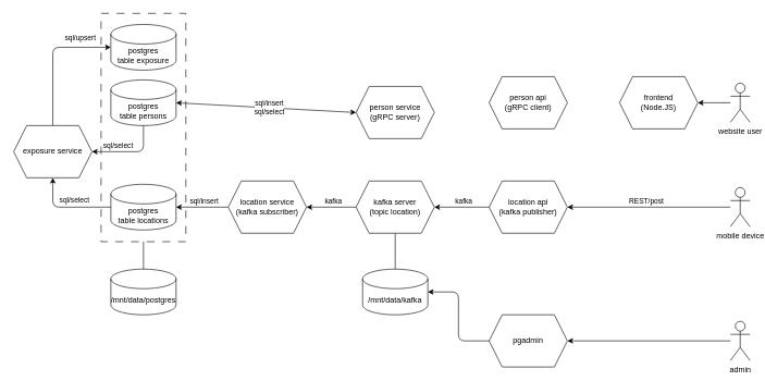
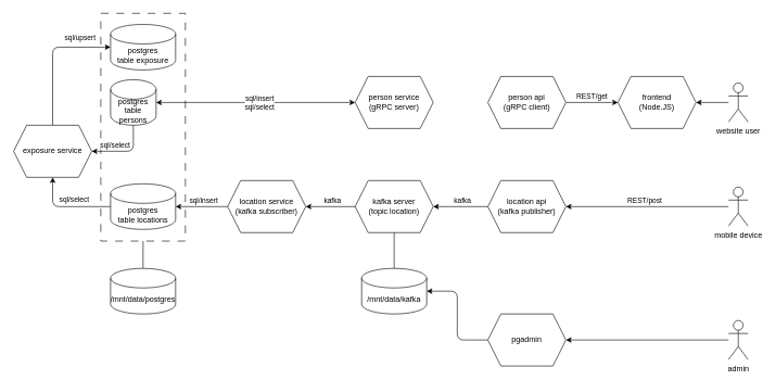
  <mxCell id="0" />
  <mxCell id="1" parent="0" />
  <mxCell id="2" value="" style="rounded=0;whiteSpace=wrap;html=1;fillColor=#FFFFFF;dashed=1;dashPattern=12 12;" parent="1" vertex="1"><mxGeometry x="154" y="20" width="130" height="350" as="geometry" /></mxCell>
  <mxCell id="3" value="/mnt/data/kafka" style="shape=cylinder3;whiteSpace=wrap;html=1;boundedLbl=1;backgroundOutline=1;size=15;" parent="1" vertex="1"><mxGeometry x="555" y="412" width="100" height="70" as="geometry" /></mxCell>
  <mxCell id="4" value="postgres&lt;br&gt;table locations" style="shape=cylinder3;whiteSpace=wrap;html=1;boundedLbl=1;backgroundOutline=1;size=15;" parent="1" vertex="1"><mxGeometry x="169" y="282" width="100" height="70" as="geometry" /></mxCell>
  <mxCell id="5" style="edgeStyle=orthogonalEdgeStyle;html=1;exitX=0.5;exitY=1;exitDx=0;exitDy=0;exitPerimeter=0;entryX=1;entryY=0.5;entryDx=0;entryDy=0;" parent="1" source="7" target="10" edge="1"><mxGeometry relative="1" as="geometry" /></mxCell>
  <mxCell id="6" value="sql/select" style="edgeLabel;html=1;align=center;verticalAlign=middle;resizable=0;points=[];" parent="5" vertex="1" connectable="0"><mxGeometry x="0.354" relative="1" as="geometry"><mxPoint x="1" y="-10" as="offset" /></mxGeometry></mxCell>
- <mxCell id="7" value="postgres&lt;br&gt;table persons" style="shape=cylinder3;whiteSpace=wrap;html=1;boundedLbl=1;backgroundOutline=1;size=15;" parent="1" vertex="1"><mxGeometry x="169" y="122" width="100" height="70" as="geometry" /></mxCell>
+ <mxCell id="7" value="postgres&lt;br&gt;table persons" style="shape=cylinder3;whiteSpace=wrap;html=1;boundedLbl=1;backgroundOutline=1;size=15;" parent="1" vertex="1"><mxGeometry x="169" y="122" width="70" height="70" as="geometry" /></mxCell>
  <mxCell id="8" style="edgeStyle=orthogonalEdgeStyle;html=1;exitX=0.5;exitY=0;exitDx=0;exitDy=0;entryX=0;entryY=0.5;entryDx=0;entryDy=0;entryPerimeter=0;" parent="1" source="10" target="24" edge="1"><mxGeometry relative="1" as="geometry" /></mxCell>
  <mxCell id="9" value="sql/upsert" style="edgeLabel;html=1;align=center;verticalAlign=middle;resizable=0;points=[];" parent="8" vertex="1" connectable="0"><mxGeometry x="0.596" y="-2" relative="1" as="geometry"><mxPoint x="-6" y="-17" as="offset" /></mxGeometry></mxCell>
  <mxCell id="10" value="exposure service" style="shape=hexagon;perimeter=hexagonPerimeter2;whiteSpace=wrap;html=1;fixedSize=1;" parent="1" vertex="1"><mxGeometry x="20" y="192" width="120" height="80" as="geometry" /></mxCell>
  <mxCell id="11" value="location service&lt;br&gt;(kafka subscriber)" style="shape=hexagon;perimeter=hexagonPerimeter2;whiteSpace=wrap;html=1;fixedSize=1;" parent="1" vertex="1"><mxGeometry x="349" y="277" width="120" height="80" as="geometry" /></mxCell>
- <mxCell id="12" value="person service&lt;br&gt;(gRPC server)" style="shape=hexagon;perimeter=hexagonPerimeter2;whiteSpace=wrap;html=1;fixedSize=1;" parent="1" vertex="1"><mxGeometry x="545" y="132" width="120" height="80" as="geometry" /></mxCell>
+ <mxCell id="12" value="person service&lt;br&gt;(gRPC server)" style="shape=hexagon;perimeter=hexagonPerimeter2;whiteSpace=wrap;html=1;fixedSize=1;" parent="1" vertex="1"><mxGeometry x="545" y="117" width="120" height="80" as="geometry" /></mxCell>
+ <mxCell id="13" style="edgeStyle=orthogonalEdgeStyle;html=1;exitX=1;exitY=0.5;exitDx=0;exitDy=0;entryX=0;entryY=0.5;entryDx=0;entryDy=0;" parent="1" source="15" target="30" edge="1"><mxGeometry relative="1" as="geometry" /></mxCell>
+ <mxCell id="14" value="REST/get" style="edgeLabel;html=1;align=center;verticalAlign=middle;resizable=0;points=[];" parent="13" vertex="1" connectable="0"><mxGeometry x="0.08" y="1" relative="1" as="geometry"><mxPoint x="-4" y="-9" as="offset" /></mxGeometry></mxCell>
  <mxCell id="15" value="person api&lt;br&gt;(gRPC client)" style="shape=hexagon;perimeter=hexagonPerimeter2;whiteSpace=wrap;html=1;fixedSize=1;" parent="1" vertex="1"><mxGeometry x="749" y="117" width="120" height="80" as="geometry" /></mxCell>
  <mxCell id="16" value="location api&lt;br&gt;(kafka publisher)" style="shape=hexagon;perimeter=hexagonPerimeter2;whiteSpace=wrap;html=1;fixedSize=1;" parent="1" vertex="1"><mxGeometry x="749" y="277" width="120" height="80" as="geometry" /></mxCell>
  <mxCell id="17" value="kafka server&lt;br&gt;(topic location)" style="shape=hexagon;perimeter=hexagonPerimeter2;whiteSpace=wrap;html=1;fixedSize=1;" parent="1" vertex="1"><mxGeometry x="545" y="277" width="120" height="80" as="geometry" /></mxCell>
  <mxCell id="18" value="" style="endArrow=classic;html=1;exitX=0;exitY=0.5;exitDx=0;exitDy=0;entryX=1;entryY=0.5;entryDx=0;entryDy=0;" parent="1" source="16" target="17" edge="1"><mxGeometry width="50" height="50" relative="1" as="geometry"><mxPoint x="919" y="287" as="sourcePoint" /><mxPoint x="969" y="237" as="targetPoint" /></mxGeometry></mxCell>
  <mxCell id="19" value="kafka" style="edgeLabel;html=1;align=center;verticalAlign=middle;resizable=0;points=[];" parent="18" vertex="1" connectable="0"><mxGeometry x="0.048" y="1" relative="1" as="geometry"><mxPoint x="4" y="-11" as="offset" /></mxGeometry></mxCell>
  <mxCell id="20" value="" style="endArrow=classic;html=1;exitX=0;exitY=0.5;exitDx=0;exitDy=0;entryX=1;entryY=0.5;entryDx=0;entryDy=0;" parent="1" source="17" target="11" edge="1"><mxGeometry width="50" height="50" relative="1" as="geometry"><mxPoint x="759" y="327" as="sourcePoint" /><mxPoint x="675" y="327" as="targetPoint" /></mxGeometry></mxCell>
  <mxCell id="21" value="kafka" style="edgeLabel;html=1;align=center;verticalAlign=middle;resizable=0;points=[];" parent="20" vertex="1" connectable="0"><mxGeometry x="0.048" y="1" relative="1" as="geometry"><mxPoint x="4" y="-11" as="offset" /></mxGeometry></mxCell>
  <mxCell id="22" value="" style="endArrow=classic;html=1;exitX=0;exitY=0.5;exitDx=0;exitDy=0;entryX=1;entryY=0.5;entryDx=0;entryDy=0;entryPerimeter=0;" parent="1" source="11" target="4" edge="1"><mxGeometry width="50" height="50" relative="1" as="geometry"><mxPoint x="555" y="327" as="sourcePoint" /><mxPoint x="459" y="327" as="targetPoint" /></mxGeometry></mxCell>
  <mxCell id="23" value="sql/insert" style="edgeLabel;html=1;align=center;verticalAlign=middle;resizable=0;points=[];" parent="22" vertex="1" connectable="0"><mxGeometry x="0.048" y="1" relative="1" as="geometry"><mxPoint x="4" y="-11" as="offset" /></mxGeometry></mxCell>
  <mxCell id="24" value="postgres&lt;br&gt;table exposure" style="shape=cylinder3;whiteSpace=wrap;html=1;boundedLbl=1;backgroundOutline=1;size=15;" parent="1" vertex="1"><mxGeometry x="169" y="37" width="100" height="70" as="geometry" /></mxCell>
  <mxCell id="25" value="" style="endArrow=none;html=1;exitX=0.5;exitY=1;exitDx=0;exitDy=0;entryX=0.5;entryY=0;entryDx=0;entryDy=0;entryPerimeter=0;" parent="1" source="17" target="3" edge="1"><mxGeometry width="50" height="50" relative="1" as="geometry"><mxPoint x="659" y="257" as="sourcePoint" /><mxPoint x="709" y="207" as="targetPoint" /></mxGeometry></mxCell>
  <mxCell id="26" style="edgeStyle=orthogonalEdgeStyle;html=1;entryX=0.5;entryY=1;entryDx=0;entryDy=0;exitX=0;exitY=0.5;exitDx=0;exitDy=0;exitPerimeter=0;" parent="1" source="4" target="10" edge="1"><mxGeometry relative="1" as="geometry"><mxPoint x="249" y="82" as="sourcePoint" /><mxPoint x="615" y="127" as="targetPoint" /></mxGeometry></mxCell>
  <mxCell id="27" value="sql/select" style="edgeLabel;html=1;align=center;verticalAlign=middle;resizable=0;points=[];" parent="26" vertex="1" connectable="0"><mxGeometry x="-0.241" y="2" relative="1" as="geometry"><mxPoint x="-6" y="-13" as="offset" /></mxGeometry></mxCell>
  <mxCell id="28" value="" style="endArrow=classic;startArrow=classic;html=1;exitX=1;exitY=0.5;exitDx=0;exitDy=0;exitPerimeter=0;entryX=0;entryY=0.5;entryDx=0;entryDy=0;" parent="1" source="7" target="12" edge="1"><mxGeometry width="50" height="50" relative="1" as="geometry"><mxPoint x="509" y="257" as="sourcePoint" /><mxPoint x="559" y="207" as="targetPoint" /></mxGeometry></mxCell>
  <mxCell id="29" value="sql/insert&lt;br&gt;sql/select" style="edgeLabel;html=1;align=center;verticalAlign=middle;resizable=0;points=[];" parent="28" vertex="1" connectable="0"><mxGeometry x="0.029" y="1" relative="1" as="geometry"><mxPoint x="1" y="1" as="offset" /></mxGeometry></mxCell>
  <mxCell id="30" value="frontend&lt;br&gt;(Node.JS)" style="shape=hexagon;perimeter=hexagonPerimeter2;whiteSpace=wrap;html=1;fixedSize=1;" parent="1" vertex="1"><mxGeometry x="949" y="117" width="120" height="80" as="geometry" /></mxCell>
  <mxCell id="31" style="edgeStyle=orthogonalEdgeStyle;html=1;entryX=1;entryY=0.5;entryDx=0;entryDy=0;" parent="1" source="33" target="16" edge="1"><mxGeometry relative="1" as="geometry" /></mxCell>
  <mxCell id="32" value="REST/post" style="edgeLabel;html=1;align=center;verticalAlign=middle;resizable=0;points=[];" parent="31" vertex="1" connectable="0"><mxGeometry x="0.103" y="-1" relative="1" as="geometry"><mxPoint x="8" y="-9" as="offset" /></mxGeometry></mxCell>
  <mxCell id="33" value="mobile device" style="shape=umlActor;verticalLabelPosition=bottom;verticalAlign=top;html=1;outlineConnect=0;" parent="1" vertex="1"><mxGeometry x="1119" y="287" width="30" height="60" as="geometry" /></mxCell>
  <mxCell id="34" style="edgeStyle=orthogonalEdgeStyle;html=1;entryX=1;entryY=0.5;entryDx=0;entryDy=0;" parent="1" source="35" target="30" edge="1"><mxGeometry relative="1" as="geometry" /></mxCell>
  <mxCell id="35" value="website user" style="shape=umlActor;verticalLabelPosition=bottom;verticalAlign=top;html=1;outlineConnect=0;" parent="1" vertex="1"><mxGeometry x="1119" y="127" width="30" height="60" as="geometry" /></mxCell>
  <mxCell id="36" value="/mnt/data/postgres" style="shape=cylinder3;whiteSpace=wrap;html=1;boundedLbl=1;backgroundOutline=1;size=15;" parent="1" vertex="1"><mxGeometry x="169" y="412" width="100" height="70" as="geometry" /></mxCell>
  <mxCell id="37" value="" style="endArrow=none;html=1;exitX=0.5;exitY=1;exitDx=0;exitDy=0;entryX=0.5;entryY=0;entryDx=0;entryDy=0;entryPerimeter=0;" parent="1" source="2" target="36" edge="1"><mxGeometry width="50" height="50" relative="1" as="geometry"><mxPoint x="730" y="227" as="sourcePoint" /><mxPoint x="780" y="177" as="targetPoint" /></mxGeometry></mxCell>
  <mxCell id="38" style="edgeStyle=orthogonalEdgeStyle;html=1;exitX=0;exitY=0.5;exitDx=0;exitDy=0;" parent="1" source="39" target="3" edge="1"><mxGeometry relative="1" as="geometry" /></mxCell>
  <mxCell id="39" value="pgadmin" style="shape=hexagon;perimeter=hexagonPerimeter2;whiteSpace=wrap;html=1;fixedSize=1;" parent="1" vertex="1"><mxGeometry x="749" y="482" width="120" height="80" as="geometry" /></mxCell>
  <mxCell id="40" style="edgeStyle=orthogonalEdgeStyle;html=1;entryX=1;entryY=0.5;entryDx=0;entryDy=0;" parent="1" source="41" target="39" edge="1"><mxGeometry relative="1" as="geometry" /></mxCell>
  <mxCell id="41" value="admin" style="shape=umlActor;verticalLabelPosition=bottom;verticalAlign=top;html=1;outlineConnect=0;" parent="1" vertex="1"><mxGeometry x="1119" y="492" width="30" height="60" as="geometry" /></mxCell>
